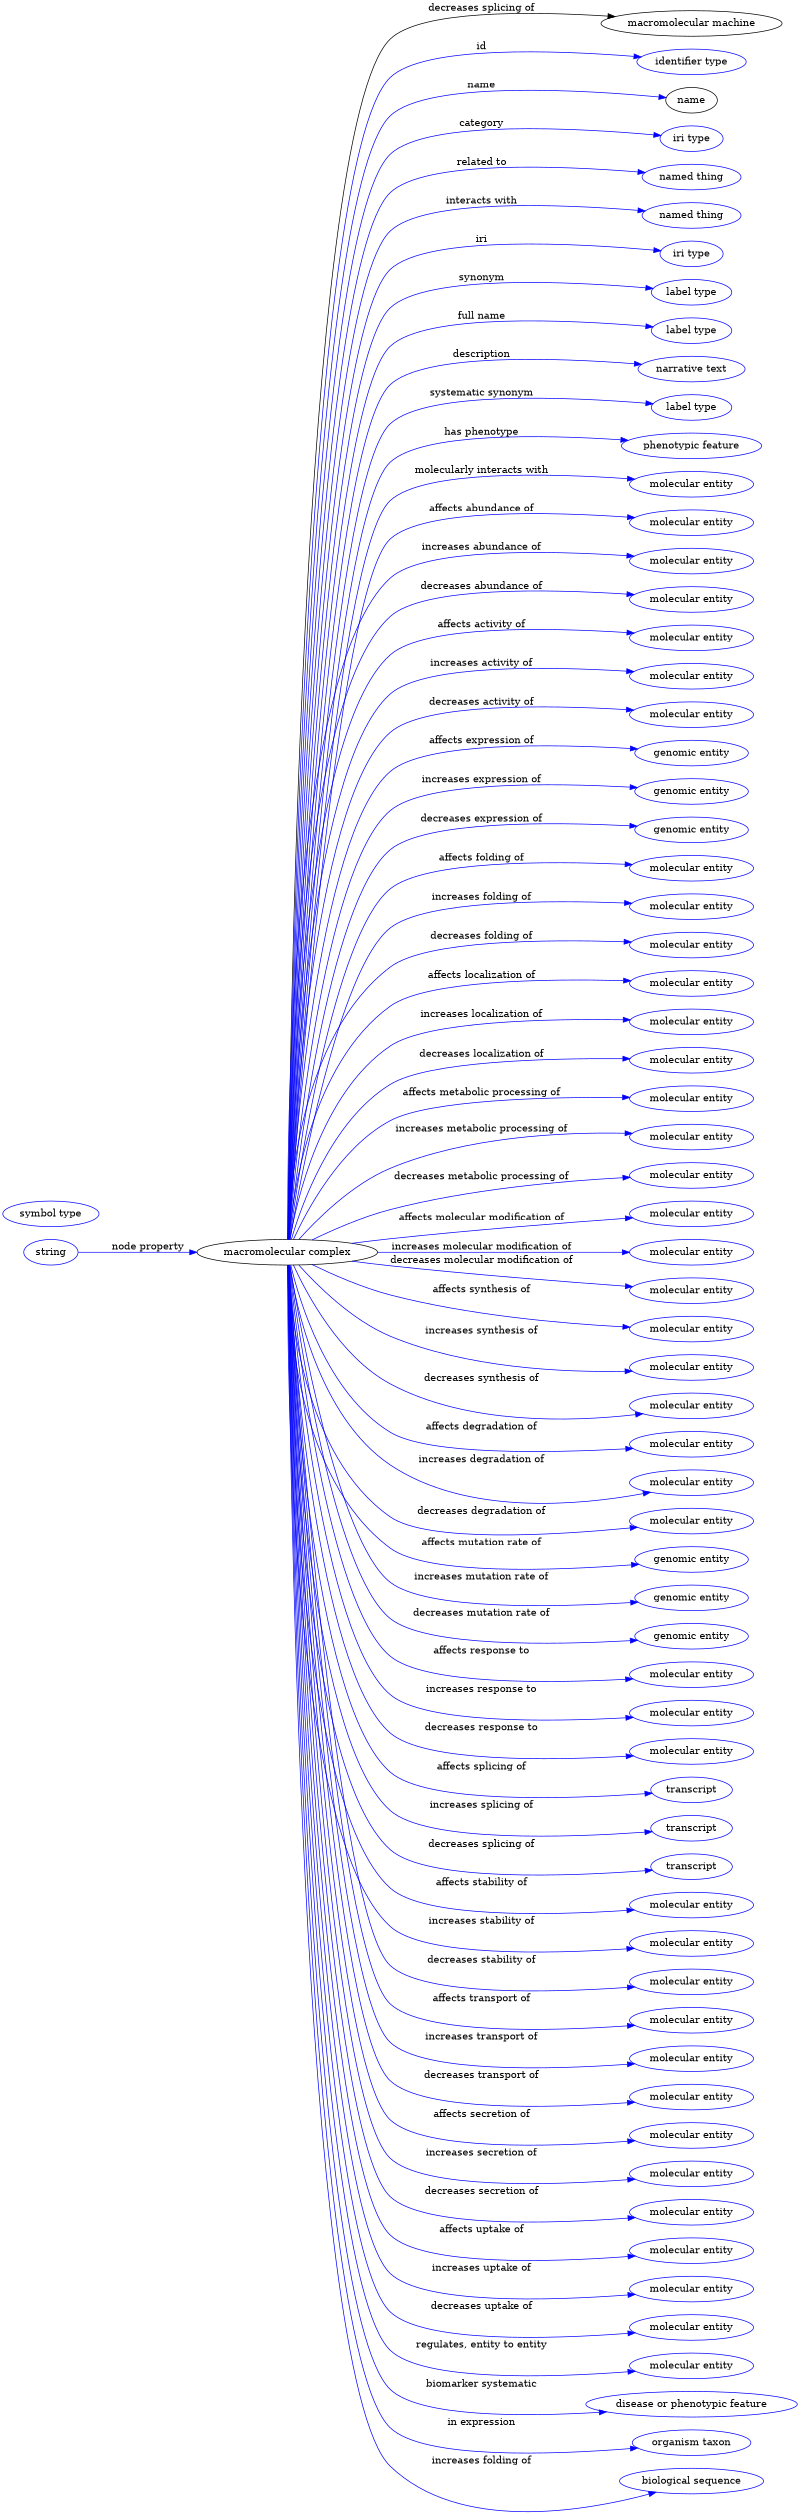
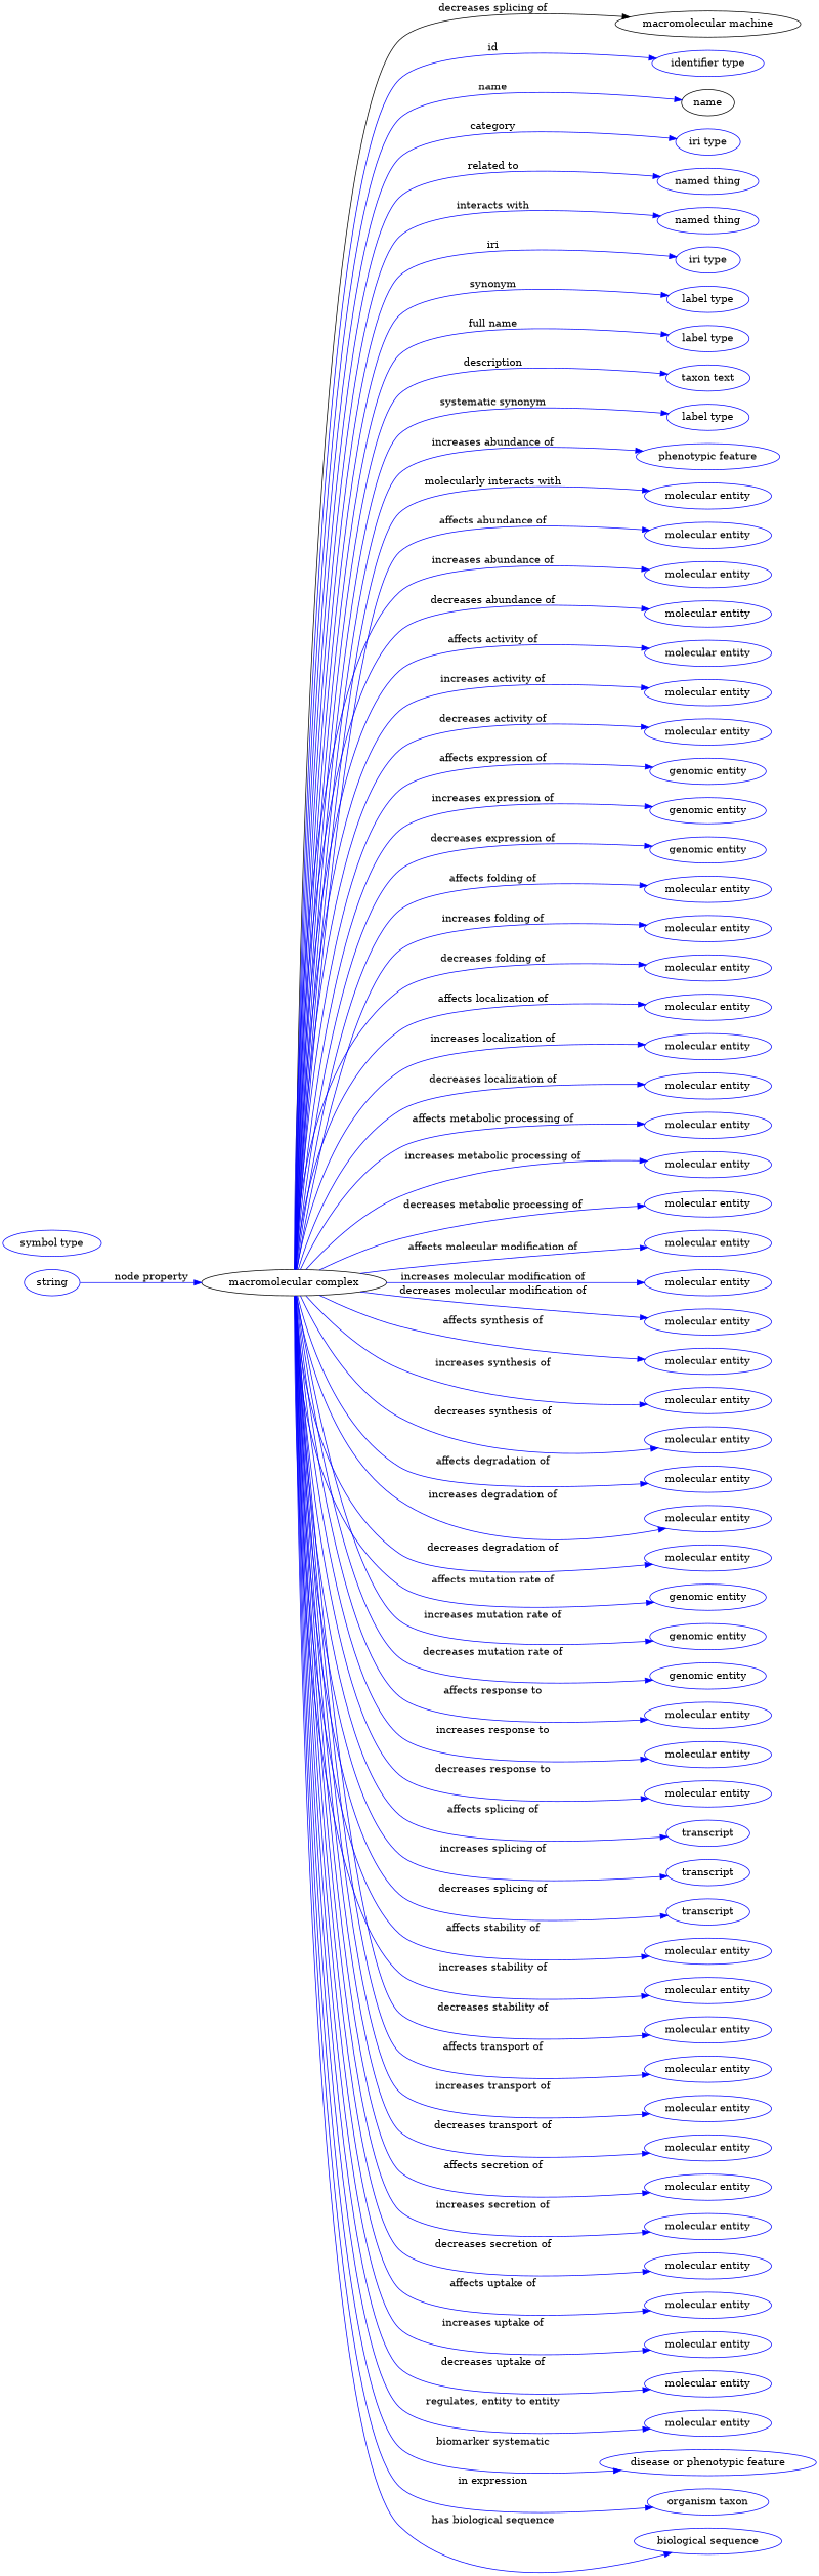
  digraph {
    rankdir=LR
    node [color=blue]
    edge [color=blue style=solid]
    n1 [height=0.5 label="macromolecular complex" width=2.7839 color=""]
    "macromolecular machine" [height=0.5 width=2.7701 color=""]
    n3 [height=0.5 label="identifier type" width=1.652]
    name [height=0.5 width=0.81271 color=""]
    n5 [height=0.5 label="iri type" width=0.9834]
    n6 [height=0.5 label="named thing" width=1.5019]
    n7 [height=0.5 label="named thing" width=1.5019]
    n8 [height=0.5 label="iri type" width=0.9834]
    n9 [height=0.5 label="label type" width=1.2425]
    n10 [height=0.5 label="label type" width=1.2425]
-   n11 [height=0.5 label="narrative text" width=1.5834]
+   n11 [height=0.5 label="taxon text" width=1.5834]
    n12 [height=0.5 label="label type" width=1.2425]
    n13 [height=0.5 label="phenotypic feature" width=2.1155]
    n14 [height=0.5 label="molecular entity" width=1.8837]
    n15 [height=0.5 label="molecular entity" width=1.8837]
    n16 [height=0.5 label="molecular entity" width=1.8837]
    n17 [height=0.5 label="molecular entity" width=1.8837]
    n18 [height=0.5 label="molecular entity" width=1.8837]
    n19 [height=0.5 label="molecular entity" width=1.8837]
    n20 [height=0.5 label="molecular entity" width=1.8837]
    n21 [height=0.5 label="genomic entity" width=1.7475]
    n22 [height=0.5 label="genomic entity" width=1.7475]
    n23 [height=0.5 label="genomic entity" width=1.7475]
    n24 [height=0.5 label="molecular entity" width=1.8837]
    n25 [height=0.5 label="molecular entity" width=1.8837]
    n26 [height=0.5 label="molecular entity" width=1.8837]
    n27 [height=0.5 label="molecular entity" width=1.8837]
    n28 [height=0.5 label="molecular entity" width=1.8837]
    n29 [height=0.5 label="molecular entity" width=1.8837]
    n30 [height=0.5 label="molecular entity" width=1.8837]
    n31 [height=0.5 label="molecular entity" width=1.8837]
    n32 [height=0.5 label="molecular entity" width=1.8837]
    n33 [height=0.5 label="molecular entity" width=1.8837]
    n34 [height=0.5 label="molecular entity" width=1.8837]
    n35 [height=0.5 label="molecular entity" width=1.8837]
    n36 [height=0.5 label="molecular entity" width=1.8837]
    n37 [height=0.5 label="molecular entity" width=1.8837]
    n38 [height=0.5 label="molecular entity" width=1.8837]
    n39 [height=0.5 label="molecular entity" width=1.8837]
    n40 [height=0.5 label="molecular entity" width=1.8837]
    n41 [height=0.5 label="molecular entity" width=1.8837]
    n42 [height=0.5 label="genomic entity" width=1.7475]
    n43 [height=0.5 label="genomic entity" width=1.7475]
    n44 [height=0.5 label="genomic entity" width=1.7475]
    n45 [height=0.5 label="molecular entity" width=1.8837]
    n46 [height=0.5 label="molecular entity" width=1.8837]
    n47 [height=0.5 label="molecular entity" width=1.8837]
    n48 [height=0.5 label=transcript width=1.2084]
    n49 [height=0.5 label=transcript width=1.2084]
    n50 [height=0.5 label=transcript width=1.2084]
    n51 [height=0.5 label="molecular entity" width=1.8837]
    n52 [height=0.5 label="molecular entity" width=1.8837]
    n53 [height=0.5 label="molecular entity" width=1.8837]
    n54 [height=0.5 label="molecular entity" width=1.8837]
    n55 [height=0.5 label="molecular entity" width=1.8837]
    n56 [height=0.5 label="molecular entity" width=1.8837]
    n57 [height=0.5 label="molecular entity" width=1.8837]
    n58 [height=0.5 label="molecular entity" width=1.8837]
    n59 [height=0.5 label="molecular entity" width=1.8837]
    n60 [height=0.5 label="molecular entity" width=1.8837]
    n61 [height=0.5 label="molecular entity" width=1.8837]
    n62 [height=0.5 label="molecular entity" width=1.8837]
    n63 [height=0.5 label="molecular entity" width=1.8837]
    n64 [height=0.5 label="disease or phenotypic feature" width=3.1523]
    n65 [height=0.5 label="organism taxon" width=1.7978]
    n66 [height=0.5 label="biological sequence" width=2.2247]
    n67 [height=0.5 label=string width=0.8403]
    n68 [height=0.5 label="symbol type" width=1.4885]
    n1 -> "macromolecular machine" [label="decreases splicing of" color="" style=""]
    n1 -> n3 [label=id]
    n1 -> name [label=name]
    n1 -> n5 [label=category]
    n1 -> n6 [label="related to"]
    n1 -> n7 [label="interacts with"]
    n1 -> n8 [label=iri]
    n1 -> n9 [label=synonym]
    n1 -> n10 [label="full name"]
    n1 -> n11 [label=description]
    n1 -> n12 [label="systematic synonym"]
-   n1 -> n13 [label="has phenotype"]
+   n1 -> n13 [label="increases abundance of"]
    n1 -> n14 [label="molecularly interacts with"]
    n1 -> n15 [label="affects abundance of"]
    n1 -> n16 [label="increases abundance of"]
    n1 -> n17 [label="decreases abundance of"]
    n1 -> n18 [label="affects activity of"]
    n1 -> n19 [label="increases activity of"]
    n1 -> n20 [label="decreases activity of"]
    n1 -> n21 [label="affects expression of"]
    n1 -> n22 [label="increases expression of"]
    n1 -> n23 [label="decreases expression of"]
    n1 -> n24 [label="affects folding of"]
    n1 -> n25 [label="increases folding of"]
    n1 -> n26 [label="decreases folding of"]
    n1 -> n27 [label="affects localization of"]
    n1 -> n28 [label="increases localization of"]
    n1 -> n29 [label="decreases localization of"]
    n1 -> n30 [label="affects metabolic processing of"]
    n1 -> n31 [label="increases metabolic processing of"]
    n1 -> n32 [label="decreases metabolic processing of"]
    n1 -> n33 [label="affects molecular modification of"]
    n1 -> n34 [label="increases molecular modification of"]
    n1 -> n35 [label="decreases molecular modification of"]
    n1 -> n36 [label="affects synthesis of"]
    n1 -> n37 [label="increases synthesis of"]
    n1 -> n38 [label="decreases synthesis of"]
    n1 -> n39 [label="affects degradation of"]
    n1 -> n40 [label="increases degradation of"]
    n1 -> n41 [label="decreases degradation of"]
    n1 -> n42 [label="affects mutation rate of"]
    n1 -> n43 [label="increases mutation rate of"]
    n1 -> n44 [label="decreases mutation rate of"]
    n1 -> n45 [label="affects response to"]
    n1 -> n46 [label="increases response to"]
    n1 -> n47 [label="decreases response to"]
    n1 -> n48 [label="affects splicing of"]
    n1 -> n49 [label="increases splicing of"]
    n1 -> n50 [label="decreases splicing of"]
    n1 -> n51 [label="affects stability of"]
    n1 -> n52 [label="increases stability of"]
    n1 -> n53 [label="decreases stability of"]
    n1 -> n54 [label="affects transport of"]
    n1 -> n55 [label="increases transport of"]
    n1 -> n56 [label="decreases transport of"]
    n1 -> n57 [label="affects secretion of"]
    n1 -> n58 [label="increases secretion of"]
    n1 -> n59 [label="decreases secretion of"]
    n1 -> n60 [label="affects uptake of"]
    n1 -> n61 [label="increases uptake of"]
    n1 -> n62 [label="decreases uptake of"]
    n1 -> n63 [label="regulates, entity to entity"]
    n1 -> n64 [label="biomarker systematic"]
    n1 -> n65 [label="in expression"]
-   n1 -> n66 [label="increases folding of"]
+   n1 -> n66 [label="has biological sequence"]
    n67 -> n1 [label="node property"]
  }
